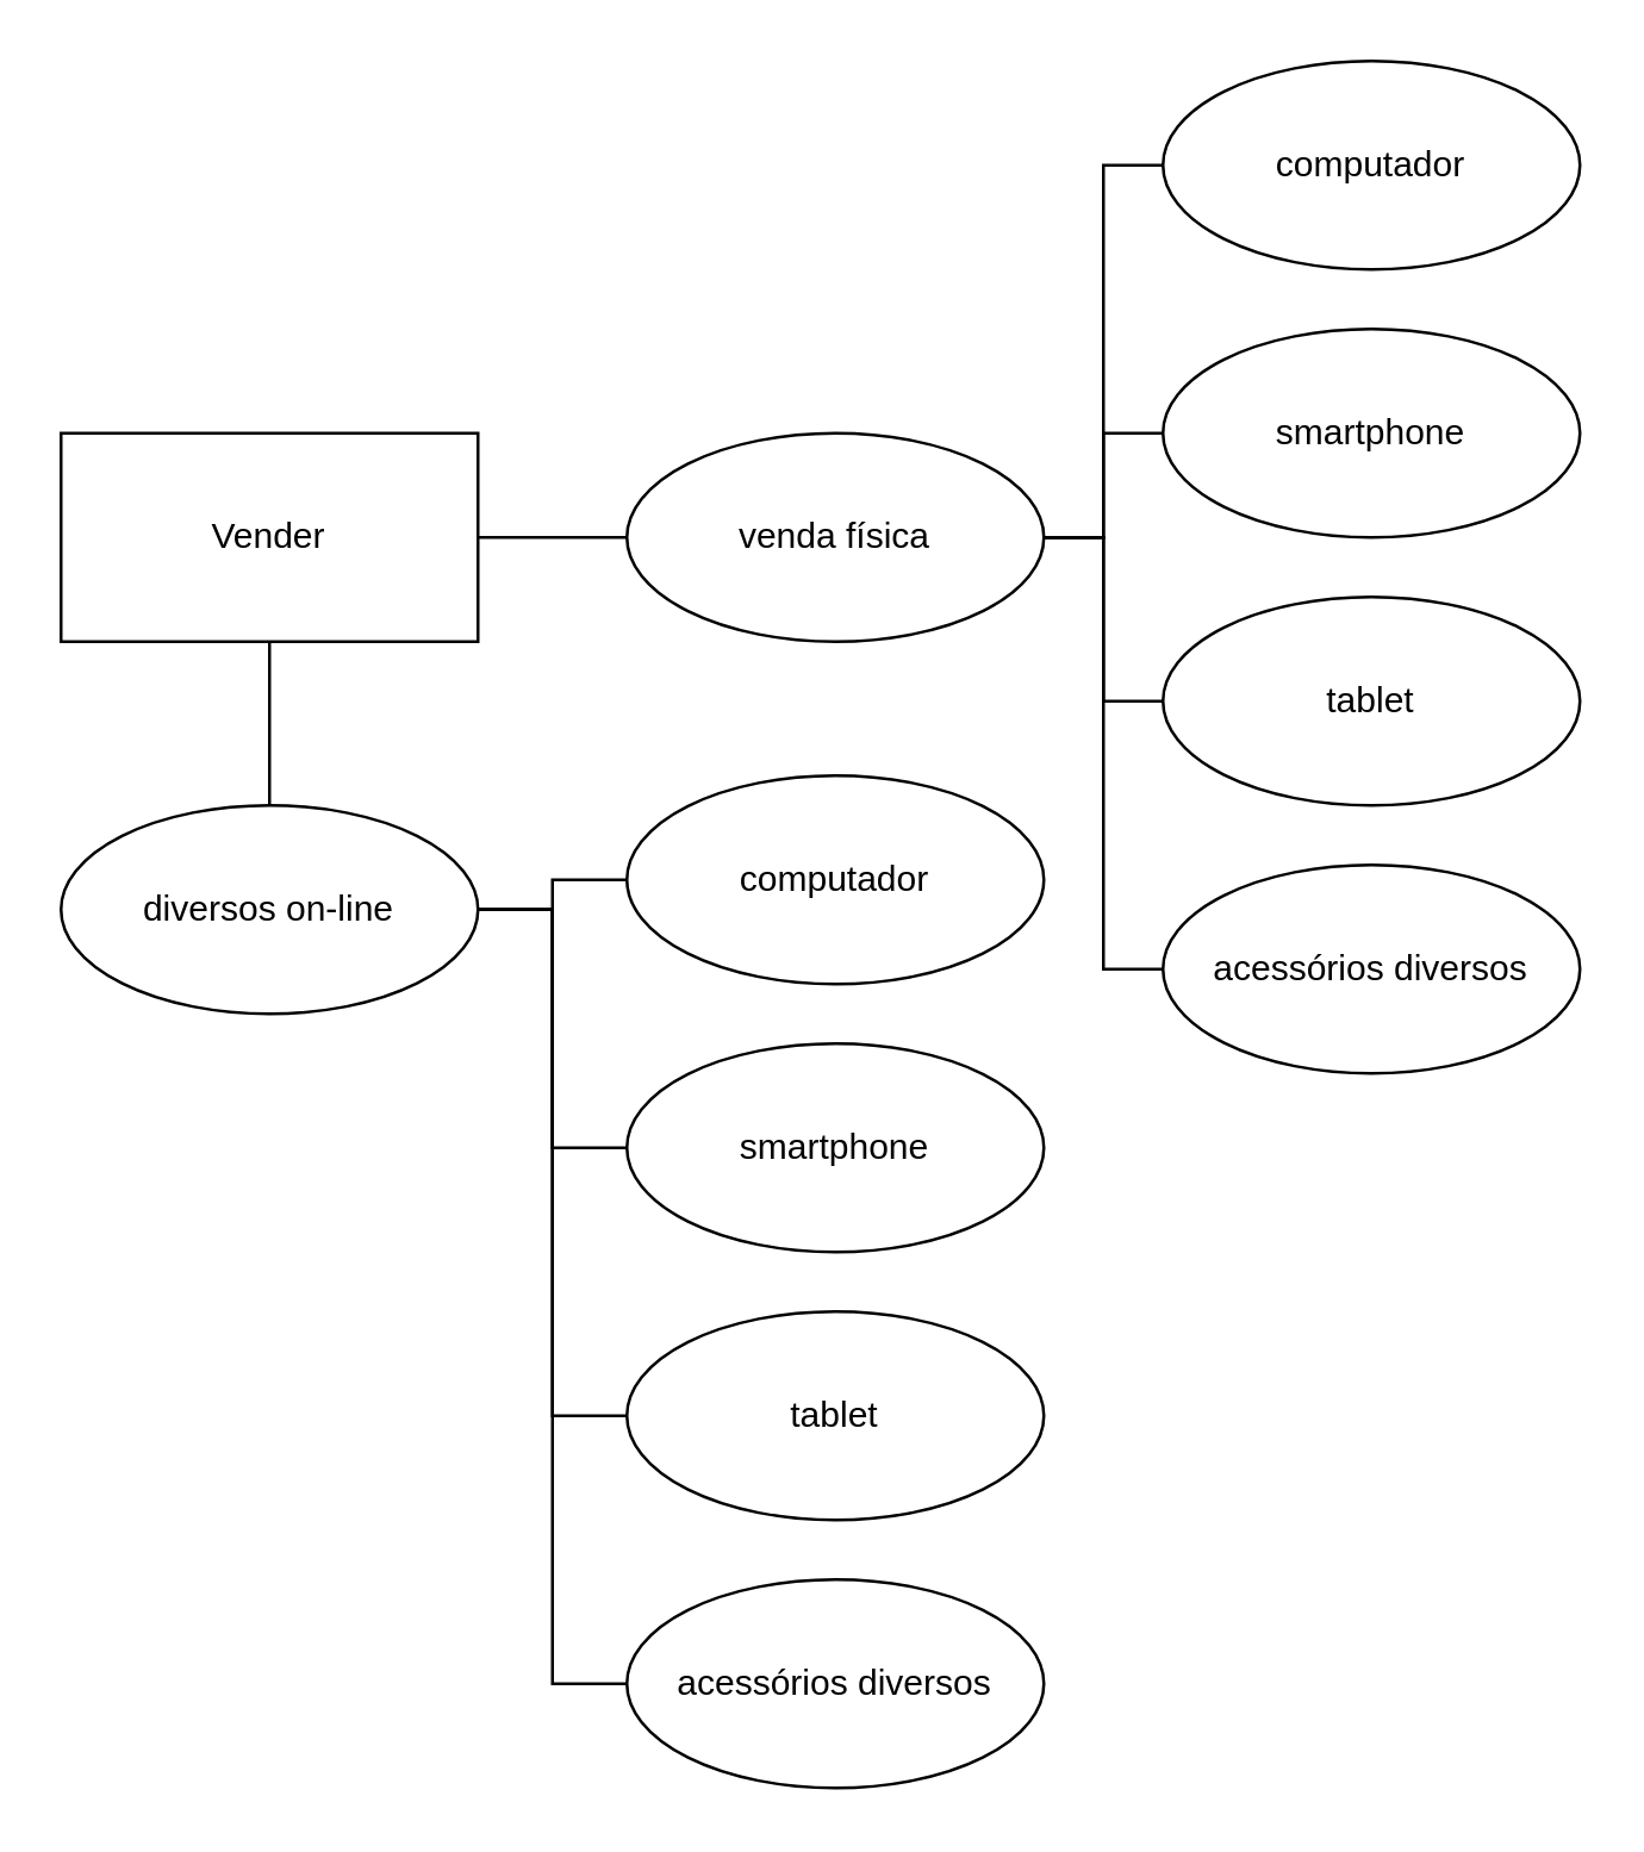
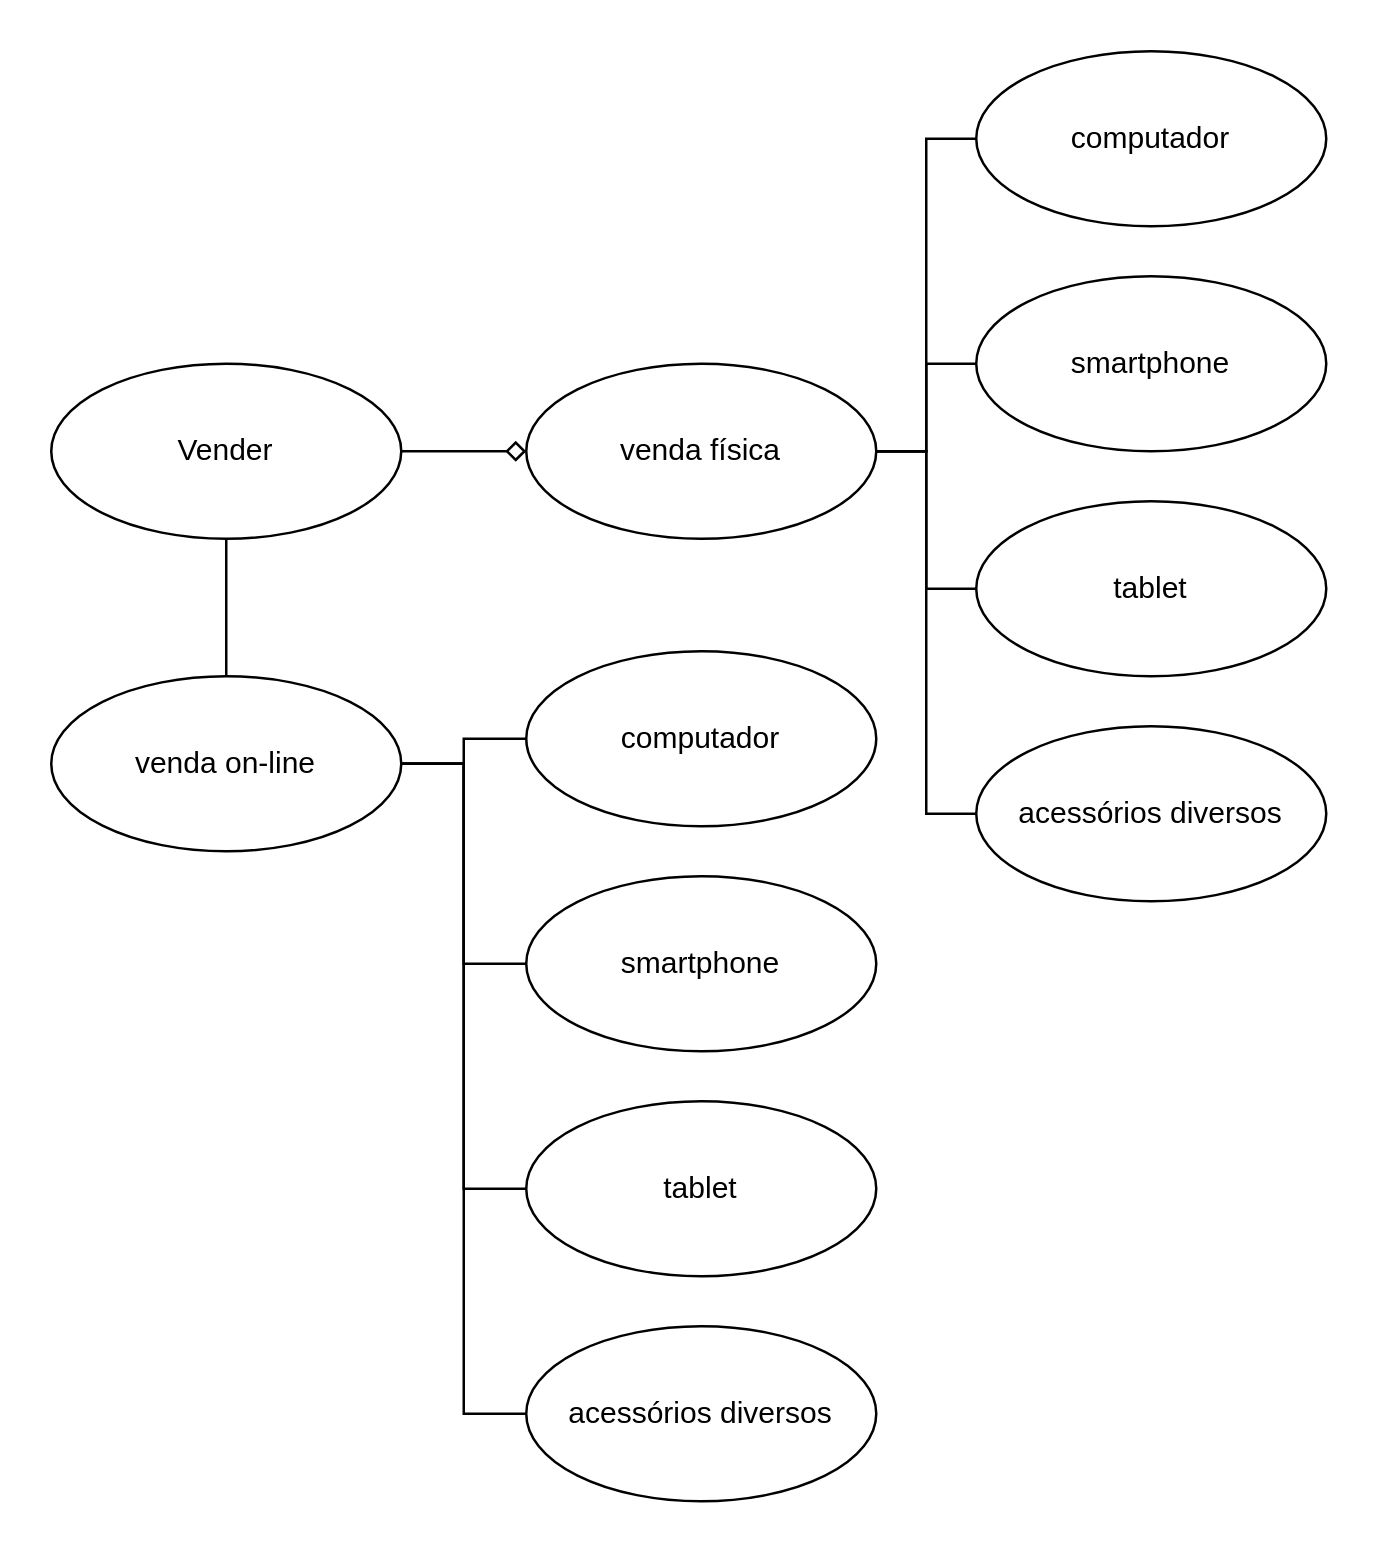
  <mxCell id="0" />
  <mxCell id="1" parent="0" />
- <mxCell id="2" style="edgeStyle=orthogonalEdgeStyle;rounded=0;orthogonalLoop=1;jettySize=auto;html=1;exitX=1;exitY=0.5;exitDx=0;exitDy=0;entryX=0;entryY=0.5;entryDx=0;entryDy=0;endArrow=none;endFill=0;" edge="1" parent="1" source="4" target="9"><mxGeometry relative="1" as="geometry" /></mxCell>
+ <mxCell id="2" style="edgeStyle=orthogonalEdgeStyle;rounded=0;orthogonalLoop=1;jettySize=auto;html=1;exitX=1;exitY=0.5;exitDx=0;exitDy=0;entryX=0;entryY=0.5;entryDx=0;entryDy=0;endArrow=diamond;endFill=0;" edge="1" parent="1" source="4" target="9"><mxGeometry relative="1" as="geometry" /></mxCell>
  <mxCell id="3" style="edgeStyle=orthogonalEdgeStyle;rounded=0;orthogonalLoop=1;jettySize=auto;html=1;exitX=0.5;exitY=1;exitDx=0;exitDy=0;endArrow=none;endFill=0;" edge="1" parent="1" source="4" target="15"><mxGeometry relative="1" as="geometry" /></mxCell>
- <mxCell id="4" value="Vender" style="whiteSpace=wrap;html=1;rounded=0;" vertex="1" parent="1"><mxGeometry x="20" y="145" width="140" height="70" as="geometry" /></mxCell>
+ <mxCell id="4" value="Vender" style="ellipse;whiteSpace=wrap;html=1;" vertex="1" parent="1"><mxGeometry x="20" y="145" width="140" height="70" as="geometry" /></mxCell>
  <mxCell id="5" style="edgeStyle=orthogonalEdgeStyle;rounded=0;orthogonalLoop=1;jettySize=auto;html=1;exitX=1;exitY=0.5;exitDx=0;exitDy=0;entryX=0;entryY=0.5;entryDx=0;entryDy=0;endArrow=none;endFill=0;" edge="1" parent="1" source="9" target="10"><mxGeometry relative="1" as="geometry" /></mxCell>
  <mxCell id="6" style="edgeStyle=orthogonalEdgeStyle;rounded=0;orthogonalLoop=1;jettySize=auto;html=1;exitX=1;exitY=0.5;exitDx=0;exitDy=0;endArrow=none;endFill=0;" edge="1" parent="1" source="9" target="16"><mxGeometry relative="1" as="geometry" /></mxCell>
  <mxCell id="7" style="edgeStyle=orthogonalEdgeStyle;rounded=0;orthogonalLoop=1;jettySize=auto;html=1;exitX=1;exitY=0.5;exitDx=0;exitDy=0;entryX=0;entryY=0.5;entryDx=0;entryDy=0;endArrow=none;endFill=0;" edge="1" parent="1" source="9" target="17"><mxGeometry relative="1" as="geometry" /></mxCell>
  <mxCell id="8" style="edgeStyle=orthogonalEdgeStyle;rounded=0;orthogonalLoop=1;jettySize=auto;html=1;exitX=1;exitY=0.5;exitDx=0;exitDy=0;entryX=0;entryY=0.5;entryDx=0;entryDy=0;endArrow=none;endFill=0;" edge="1" parent="1" source="9" target="18"><mxGeometry relative="1" as="geometry" /></mxCell>
  <mxCell id="9" value="venda física" style="ellipse;whiteSpace=wrap;html=1;" vertex="1" parent="1"><mxGeometry x="210" y="145" width="140" height="70" as="geometry" /></mxCell>
  <mxCell id="10" value="computador" style="ellipse;whiteSpace=wrap;html=1;" vertex="1" parent="1"><mxGeometry x="390" width="140" height="70" as="geometry" y="20" /></mxCell>
  <mxCell id="11" style="edgeStyle=orthogonalEdgeStyle;rounded=0;orthogonalLoop=1;jettySize=auto;html=1;exitX=1;exitY=0.5;exitDx=0;exitDy=0;entryX=0;entryY=0.5;entryDx=0;entryDy=0;endArrow=none;endFill=0;" edge="1" parent="1" source="15" target="19"><mxGeometry relative="1" as="geometry" /></mxCell>
  <mxCell id="12" style="edgeStyle=orthogonalEdgeStyle;rounded=0;orthogonalLoop=1;jettySize=auto;html=1;exitX=1;exitY=0.5;exitDx=0;exitDy=0;entryX=0;entryY=0.5;entryDx=0;entryDy=0;endArrow=none;endFill=0;" edge="1" parent="1" source="15" target="20"><mxGeometry relative="1" as="geometry" /></mxCell>
  <mxCell id="13" style="edgeStyle=orthogonalEdgeStyle;rounded=0;orthogonalLoop=1;jettySize=auto;html=1;exitX=1;exitY=0.5;exitDx=0;exitDy=0;entryX=0;entryY=0.5;entryDx=0;entryDy=0;endArrow=none;endFill=0;" edge="1" parent="1" source="15" target="21"><mxGeometry relative="1" as="geometry" /></mxCell>
  <mxCell id="14" style="edgeStyle=orthogonalEdgeStyle;rounded=0;orthogonalLoop=1;jettySize=auto;html=1;exitX=1;exitY=0.5;exitDx=0;exitDy=0;entryX=0;entryY=0.5;entryDx=0;entryDy=0;endArrow=none;endFill=0;" edge="1" parent="1" source="15" target="22"><mxGeometry relative="1" as="geometry" /></mxCell>
- <mxCell id="15" value="diversos on-line" style="ellipse;whiteSpace=wrap;html=1;" vertex="1" parent="1"><mxGeometry x="20" y="270" width="140" height="70" as="geometry" /></mxCell>
+ <mxCell id="15" value="venda on-line" style="ellipse;whiteSpace=wrap;html=1;" vertex="1" parent="1"><mxGeometry x="20" y="270" width="140" height="70" as="geometry" /></mxCell>
  <mxCell id="16" value="smartphone" style="ellipse;whiteSpace=wrap;html=1;" vertex="1" parent="1"><mxGeometry x="390" y="110" width="140" height="70" as="geometry" /></mxCell>
  <mxCell id="17" value="tablet" style="ellipse;whiteSpace=wrap;html=1;" vertex="1" parent="1"><mxGeometry x="390" y="200" width="140" height="70" as="geometry" /></mxCell>
  <mxCell id="18" value="acessórios diversos" style="ellipse;whiteSpace=wrap;html=1;" vertex="1" parent="1"><mxGeometry x="390" y="290" width="140" height="70" as="geometry" /></mxCell>
  <mxCell id="19" value="computador" style="ellipse;whiteSpace=wrap;html=1;" vertex="1" parent="1"><mxGeometry x="210" y="260" width="140" height="70" as="geometry" /></mxCell>
  <mxCell id="20" value="smartphone" style="ellipse;whiteSpace=wrap;html=1;" vertex="1" parent="1"><mxGeometry x="210" y="350" width="140" height="70" as="geometry" /></mxCell>
  <mxCell id="21" value="tablet" style="ellipse;whiteSpace=wrap;html=1;" vertex="1" parent="1"><mxGeometry x="210" y="440" width="140" height="70" as="geometry" /></mxCell>
  <mxCell id="22" value="acessórios diversos" style="ellipse;whiteSpace=wrap;html=1;" vertex="1" parent="1"><mxGeometry x="210" y="530" width="140" height="70" as="geometry" /></mxCell>
